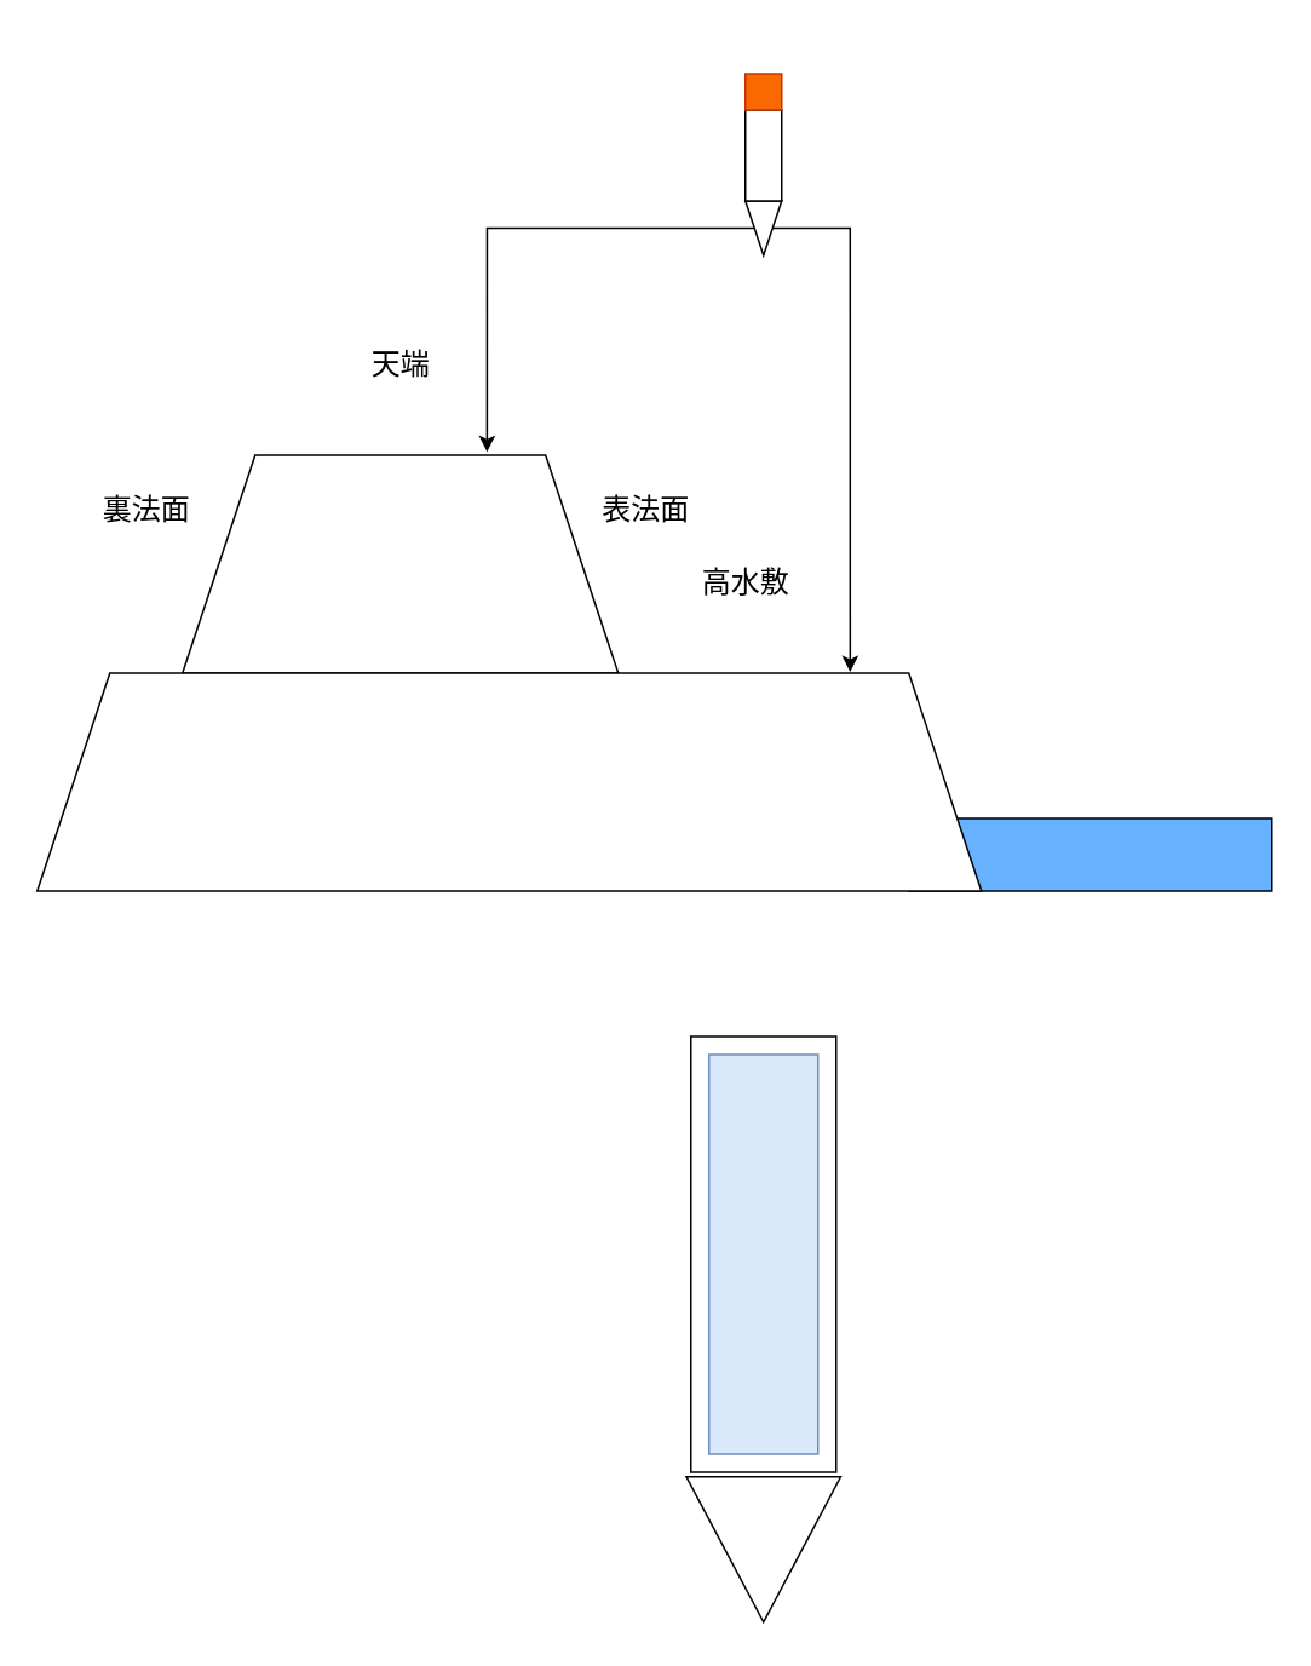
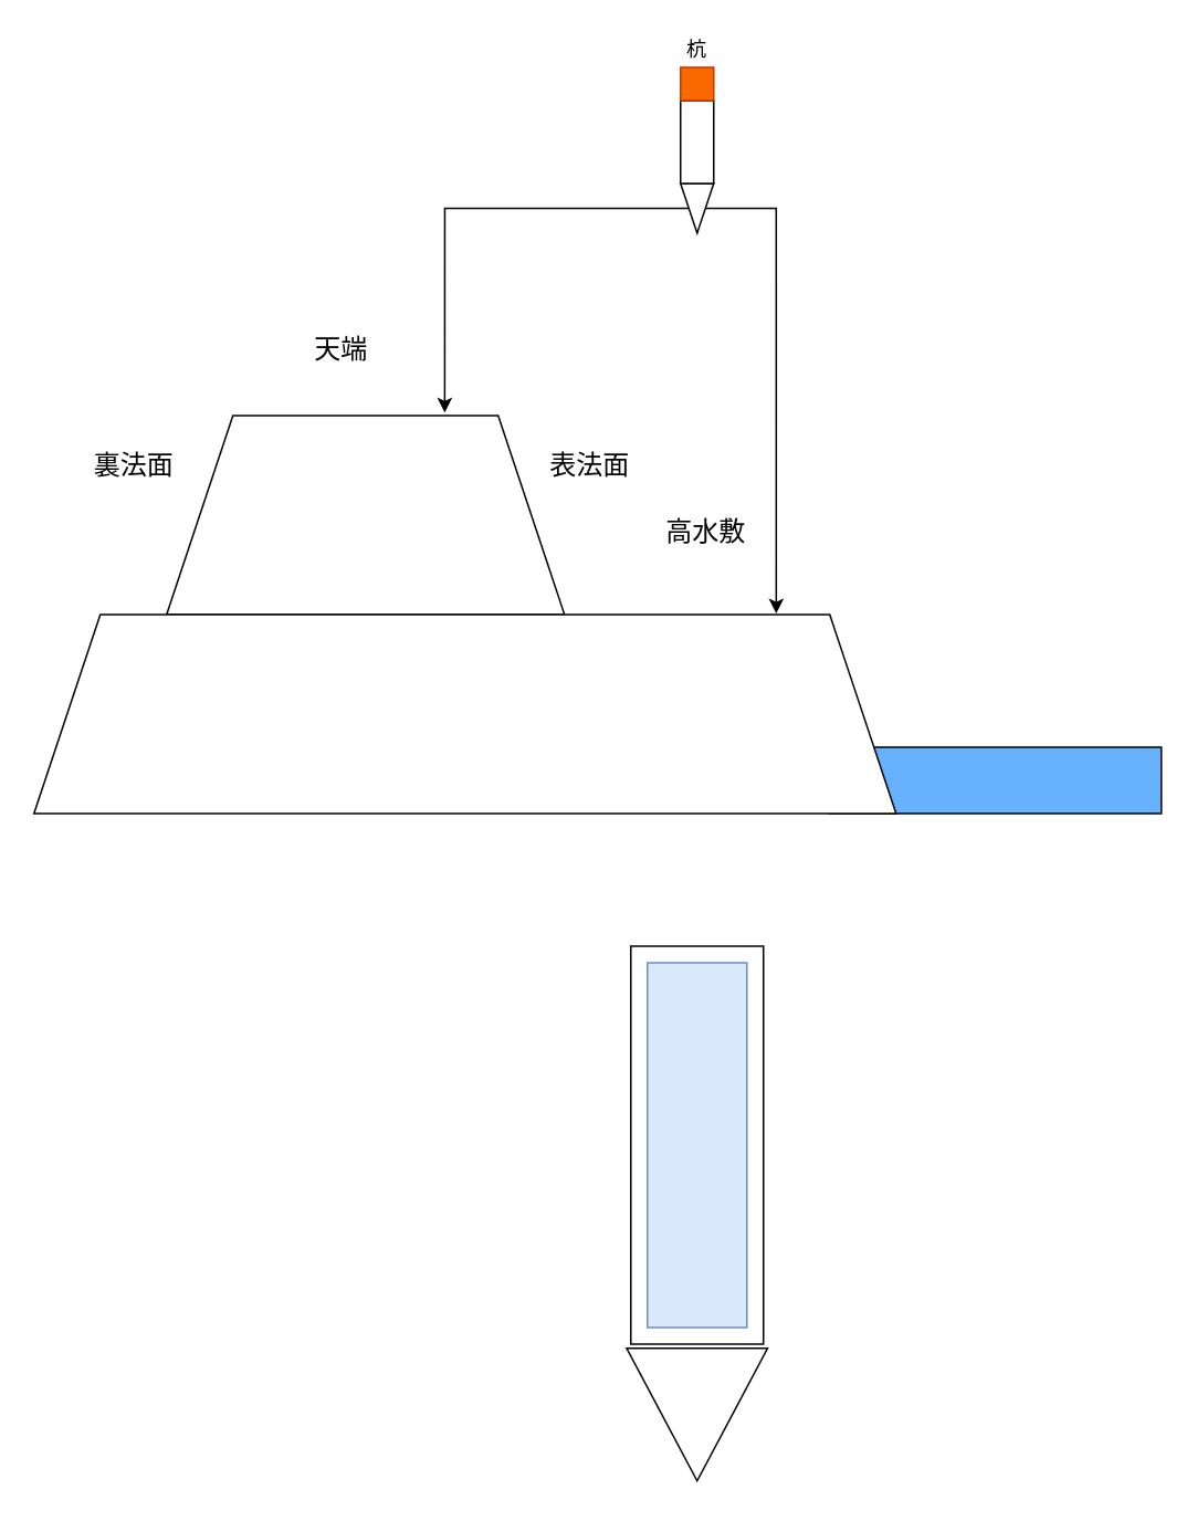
  <mxCell id="0" />
  <mxCell id="1" parent="0" />
  <mxCell id="2" value="" style="rounded=0;whiteSpace=wrap;html=1;fillColor=#66B2FF;" vertex="1" parent="1"><mxGeometry x="500" y="450" width="200" height="40" as="geometry" /></mxCell>
  <mxCell id="3" value="" style="shape=trapezoid;perimeter=trapezoidPerimeter;whiteSpace=wrap;html=1;fixedSize=1;size=40;" vertex="1" parent="1"><mxGeometry x="100" y="250" width="240" height="120" as="geometry" /></mxCell>
  <mxCell id="4" value="" style="shape=trapezoid;perimeter=trapezoidPerimeter;whiteSpace=wrap;html=1;fixedSize=1;size=40;" vertex="1" parent="1"><mxGeometry x="20" y="370" width="520" height="120" as="geometry" /></mxCell>
- <mxCell id="5" value="天端" style="text;html=1;align=center;verticalAlign=middle;resizable=0;points=[];autosize=1;fontSize=16;" vertex="1" parent="1"><mxGeometry x="195" y="190" width="50" height="20" as="geometry" /></mxCell>
- <mxCell id="6" value="高水敷" style="text;html=1;align=center;verticalAlign=middle;resizable=0;points=[];autosize=1;fontSize=16;" vertex="1" parent="1"><mxGeometry x="380" y="310" width="60" height="20" as="geometry" /></mxCell>
+ <mxCell id="5" value="天端" style="text;html=1;align=center;verticalAlign=middle;resizable=0;points=[];autosize=1;fontSize=16;" vertex="1" parent="1"><mxGeometry x="180" y="200" width="50" height="20" as="geometry" /></mxCell>
+ <mxCell id="6" value="高水敷" style="text;html=1;align=center;verticalAlign=middle;resizable=0;points=[];autosize=1;fontSize=16;" vertex="1" parent="1"><mxGeometry x="395" y="310" width="60" height="20" as="geometry" /></mxCell>
  <mxCell id="7" value="表法面" style="text;html=1;align=center;verticalAlign=middle;resizable=0;points=[];autosize=1;fontSize=16;" vertex="1" parent="1"><mxGeometry x="325" y="270" width="60" height="20" as="geometry" /></mxCell>
  <mxCell id="8" value="裏法面" style="text;html=1;align=center;verticalAlign=middle;resizable=0;points=[];autosize=1;fontSize=16;" vertex="1" parent="1"><mxGeometry x="50" y="270" width="60" height="20" as="geometry" /></mxCell>
  <mxCell id="9" value="" style="triangle;whiteSpace=wrap;html=1;fontSize=16;fillColor=#FFFFFF;rotation=90;" vertex="1" parent="1"><mxGeometry x="380" y="810" width="80" height="85" as="geometry" /></mxCell>
  <mxCell id="10" value="" style="rounded=0;whiteSpace=wrap;html=1;fillColor=#FFFFFF;fontSize=16;rotation=-90;" vertex="1" parent="1"><mxGeometry x="300" y="650" width="240" height="80" as="geometry" /></mxCell>
  <mxCell id="11" value="" style="rounded=0;whiteSpace=wrap;html=1;fillColor=#dae8fc;fontSize=16;rotation=-90;strokeColor=#6c8ebf;" vertex="1" parent="1"><mxGeometry x="310" y="660" width="220" height="60" as="geometry" /></mxCell>
  <mxCell id="12" style="edgeStyle=orthogonalEdgeStyle;rounded=0;orthogonalLoop=1;jettySize=auto;html=1;exitX=1;exitY=0.5;exitDx=0;exitDy=0;entryX=0.861;entryY=-0.005;entryDx=0;entryDy=0;entryPerimeter=0;" edge="1" parent="1" source="14" target="4"><mxGeometry relative="1" as="geometry"><Array as="points"><mxPoint x="420" y="125" /><mxPoint x="468" y="125" /></Array></mxGeometry></mxCell>
  <mxCell id="13" style="edgeStyle=orthogonalEdgeStyle;rounded=0;orthogonalLoop=1;jettySize=auto;html=1;exitX=0.5;exitY=1;exitDx=0;exitDy=0;entryX=0.699;entryY=-0.015;entryDx=0;entryDy=0;entryPerimeter=0;" edge="1" parent="1" source="14" target="3"><mxGeometry relative="1" as="geometry" /></mxCell>
  <mxCell id="14" value="" style="triangle;whiteSpace=wrap;html=1;rotation=90;" vertex="1" parent="1"><mxGeometry x="405" y="115" width="30" height="20" as="geometry" /></mxCell>
  <mxCell id="15" value="" style="rounded=0;whiteSpace=wrap;html=1;rotation=90;" vertex="1" parent="1"><mxGeometry x="395" y="75" width="50" height="20" as="geometry" /></mxCell>
  <mxCell id="16" value="" style="rounded=0;whiteSpace=wrap;html=1;fillColor=#fa6800;strokeColor=#C73500;fontColor=#ffffff;" vertex="1" parent="1"><mxGeometry x="410" y="40" width="20" height="20" as="geometry" /></mxCell>
+ <mxCell id="17" value="杭" style="text;html=1;strokeColor=none;fillColor=none;align=center;verticalAlign=middle;whiteSpace=wrap;rounded=0;" vertex="1" parent="1"><mxGeometry x="400" y="20" width="40" height="20" as="geometry" /></mxCell>
